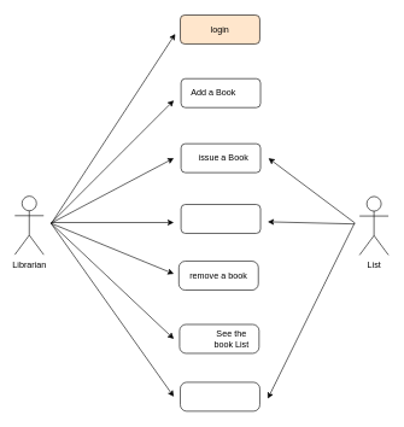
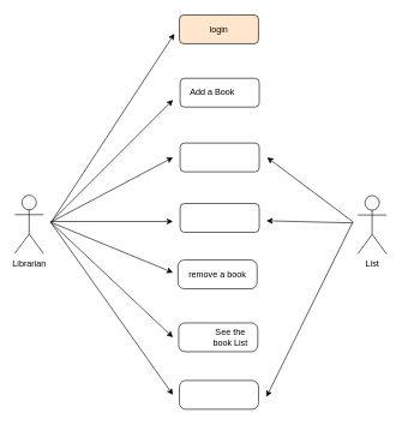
  <mxCell id="0" />
  <mxCell id="1" parent="0" />
  <mxCell id="2" value="List" style="shape=umlActor;verticalLabelPosition=bottom;verticalAlign=top;html=1;outlineConnect=0;" parent="1" vertex="1"><mxGeometry x="497" y="271" width="40" height="81" as="geometry" /></mxCell>
  <mxCell id="3" value="Librarian&lt;div&gt;&lt;br&gt;&lt;/div&gt;" style="shape=umlActor;verticalLabelPosition=bottom;verticalAlign=top;html=1;outlineConnect=0;" parent="1" vertex="1"><mxGeometry x="20" y="270.5" width="40" height="81" as="geometry" /></mxCell>
  <mxCell id="4" value="" style="rounded=1;whiteSpace=wrap;html=1;" parent="1" vertex="1"><mxGeometry x="250" y="108" width="110" height="40" as="geometry" /></mxCell>
  <mxCell id="5" value="Add a Book" style="text;html=1;align=center;verticalAlign=middle;whiteSpace=wrap;rounded=0;" parent="1" vertex="1"><mxGeometry x="260" y="113" width="70" height="30" as="geometry" /></mxCell>
  <mxCell id="6" value="" style="rounded=1;whiteSpace=wrap;html=1;" parent="1" vertex="1"><mxGeometry x="250" y="198" width="110" height="40" as="geometry" /></mxCell>
- <mxCell id="7" value="issue a Book" style="text;html=1;align=center;verticalAlign=middle;whiteSpace=wrap;rounded=0;" parent="1" vertex="1"><mxGeometry x="269" y="203" width="80" height="30" as="geometry" /></mxCell>
  <mxCell id="8" value="" style="rounded=1;whiteSpace=wrap;html=1;arcSize=22;" parent="1" vertex="1"><mxGeometry x="247" y="360.5" width="110" height="40" as="geometry" /></mxCell>
  <mxCell id="9" value="remove a book" style="text;html=1;align=center;verticalAlign=middle;whiteSpace=wrap;rounded=0;" parent="1" vertex="1"><mxGeometry x="252" y="365.5" width="100" height="30" as="geometry" /></mxCell>
  <mxCell id="10" value="" style="rounded=1;whiteSpace=wrap;html=1;" parent="1" vertex="1"><mxGeometry x="250" y="282" width="110" height="40" as="geometry" /></mxCell>
  <mxCell id="11" value="" style="rounded=1;whiteSpace=wrap;html=1;arcSize=22;" parent="1" vertex="1"><mxGeometry x="248" y="448" width="110" height="40" as="geometry" /></mxCell>
  <mxCell id="12" value="See the book List" style="text;html=1;align=center;verticalAlign=middle;whiteSpace=wrap;rounded=0;" parent="1" vertex="1"><mxGeometry x="285" y="453" width="70" height="30" as="geometry" /></mxCell>
  <mxCell id="13" value="" style="rounded=1;whiteSpace=wrap;html=1;arcSize=22;" parent="1" vertex="1"><mxGeometry x="249" y="528" width="110" height="40" as="geometry" /></mxCell>
  <mxCell id="14" value="" style="endArrow=classic;html=1;rounded=0;" parent="1" edge="1"><mxGeometry width="50" height="50" relative="1" as="geometry"><mxPoint x="70" y="308" as="sourcePoint" /><mxPoint x="240" y="138" as="targetPoint" /></mxGeometry></mxCell>
  <mxCell id="15" value="" style="endArrow=classic;html=1;rounded=0;" parent="1" edge="1"><mxGeometry width="50" height="50" relative="1" as="geometry"><mxPoint x="70" y="308" as="sourcePoint" /><mxPoint x="240" y="218" as="targetPoint" /></mxGeometry></mxCell>
  <mxCell id="16" value="" style="endArrow=classic;html=1;rounded=0;" parent="1" edge="1"><mxGeometry width="50" height="50" relative="1" as="geometry"><mxPoint x="70" y="307" as="sourcePoint" /><mxPoint x="240" y="307" as="targetPoint" /></mxGeometry></mxCell>
  <mxCell id="17" value="" style="endArrow=classic;html=1;rounded=0;" parent="1" edge="1"><mxGeometry width="50" height="50" relative="1" as="geometry"><mxPoint x="70" y="308" as="sourcePoint" /><mxPoint x="240" y="378" as="targetPoint" /></mxGeometry></mxCell>
  <mxCell id="18" value="" style="endArrow=classic;html=1;rounded=0;" parent="1" edge="1"><mxGeometry width="50" height="50" relative="1" as="geometry"><mxPoint x="70" y="308" as="sourcePoint" /><mxPoint x="240" y="468" as="targetPoint" /></mxGeometry></mxCell>
  <mxCell id="19" value="" style="endArrow=classic;html=1;rounded=0;" parent="1" edge="1"><mxGeometry width="50" height="50" relative="1" as="geometry"><mxPoint x="70" y="308" as="sourcePoint" /><mxPoint x="240" y="548" as="targetPoint" /></mxGeometry></mxCell>
  <mxCell id="20" value="" style="endArrow=classic;html=1;rounded=0;" parent="1" edge="1"><mxGeometry width="50" height="50" relative="1" as="geometry"><mxPoint x="491" y="308" as="sourcePoint" /><mxPoint x="371" y="218" as="targetPoint" /></mxGeometry></mxCell>
  <mxCell id="21" value="" style="endArrow=classic;html=1;rounded=0;" parent="1" edge="1"><mxGeometry width="50" height="50" relative="1" as="geometry"><mxPoint x="490" y="309" as="sourcePoint" /><mxPoint x="370" y="306" as="targetPoint" /></mxGeometry></mxCell>
  <mxCell id="22" value="" style="endArrow=classic;html=1;rounded=0;" parent="1" edge="1"><mxGeometry width="50" height="50" relative="1" as="geometry"><mxPoint x="490" y="308" as="sourcePoint" /><mxPoint x="370" y="550.667" as="targetPoint" /></mxGeometry></mxCell>
  <mxCell id="23" value="login" style="rounded=1;whiteSpace=wrap;html=1;fillColor=#ffe6cc;" vertex="1" parent="1"><mxGeometry x="249" y="20" width="110" height="40" as="geometry" /></mxCell>
  <mxCell id="24" value="" style="endArrow=classic;html=1;rounded=0;" edge="1" parent="1"><mxGeometry width="50" height="50" relative="1" as="geometry"><mxPoint x="72" y="306" as="sourcePoint" /><mxPoint x="242" y="46" as="targetPoint" /></mxGeometry></mxCell>
